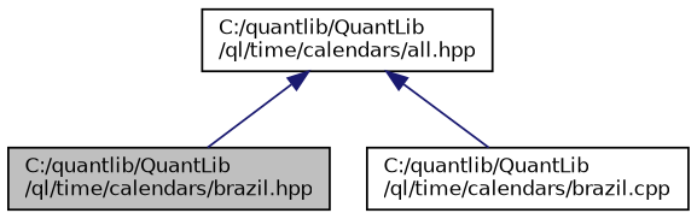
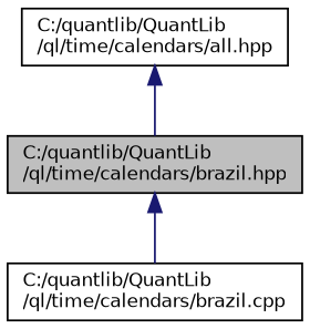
  digraph {
    node [color=black fillcolor=white fontname=Helvetica fontsize=10 shape=record style=filled]
    edge [color=midnightblue dir=back fontname=Helvetica fontsize=10 labelfontname=Helvetica labelfontsize=10 style=solid]
    n1 [fillcolor=grey75 fontcolor=black height=0.2 label="C:/quantlib/QuantLib\l/ql/time/calendars/brazil.hpp" width=0.4]
    n2 [height=0.2 label="C:/quantlib/QuantLib\l/ql/time/calendars/brazil.cpp" width=0.4]
    n3 [height=0.2 label="C:/quantlib/QuantLib\l/ql/time/calendars/all.hpp" width=0.4]
-   n3 -> n2
+   n1 -> n2
    n3 -> n1
  }
